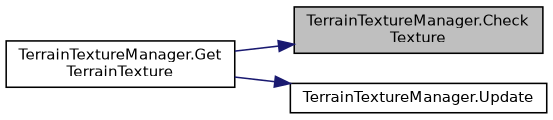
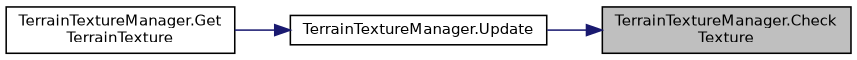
  digraph {
    rankdir=RL
    node [color=black fillcolor=white fontname=Helvetica fontsize=10 shape=record style=filled]
    edge [color=midnightblue dir=back fontname=Helvetica fontsize=10 labelfontname=Helvetica labelfontsize=10 style=solid]
    n1 [fillcolor=grey75 fontcolor=black height=0.2 label="TerrainTextureManager.Check\lTexture" width=0.4]
    n2 [height=0.2 label="TerrainTextureManager.Get\lTerrainTexture" width=0.4]
    n3 [height=0.2 label="TerrainTextureManager.Update" width=0.4]
-   n1 -> n2
+   n1 -> n3
    n3 -> n2
  }
